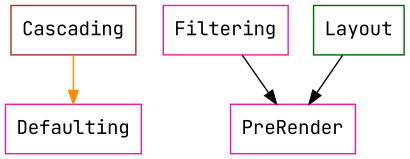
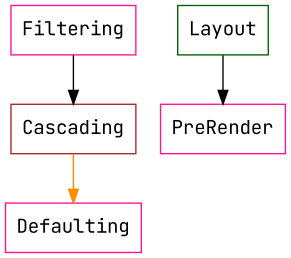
  digraph {
    fontname="JetBrains Mono"
    rankdir=TB
    node [color=deeppink fontname="JetBrains Mono" shape=box]
    edge [color=black fontname="JetBrains Mono"]
    Cascading [color=brown]
    Filtering
    n3 [label=Defaulting]
    Layout [color=darkgreen]
    PreRender
    Cascading -> n3 [color=darkorange]
-   Filtering -> PreRender
+   Filtering -> Cascading
    Layout -> PreRender
  }
